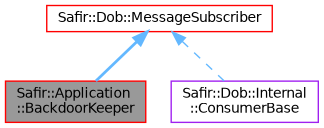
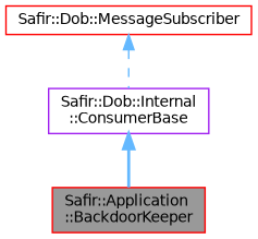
  digraph {
    node [color=red fillcolor=white fontname=Helvetica fontsize=10 shape=box style=filled]
    edge [color=steelblue1 dir=back fontname=Helvetica fontsize=10 labelfontname=Helvetica labelfontsize=10]
    n1 [fillcolor=grey60 fontcolor=black height=0.2 label="Safir::Application\l::BackdoorKeeper" width=0.4]
    n2 [height=0.2 label="Safir::Dob::MessageSubscriber" width=0.4]
    n3 [color=purple height=0.2 label="Safir::Dob::Internal\l::ConsumerBase" width=0.4]
-   n2 -> n1 [style=bold]
+   n3 -> n1 [style=bold]
    n2 -> n3 [style=dashed]
  }
